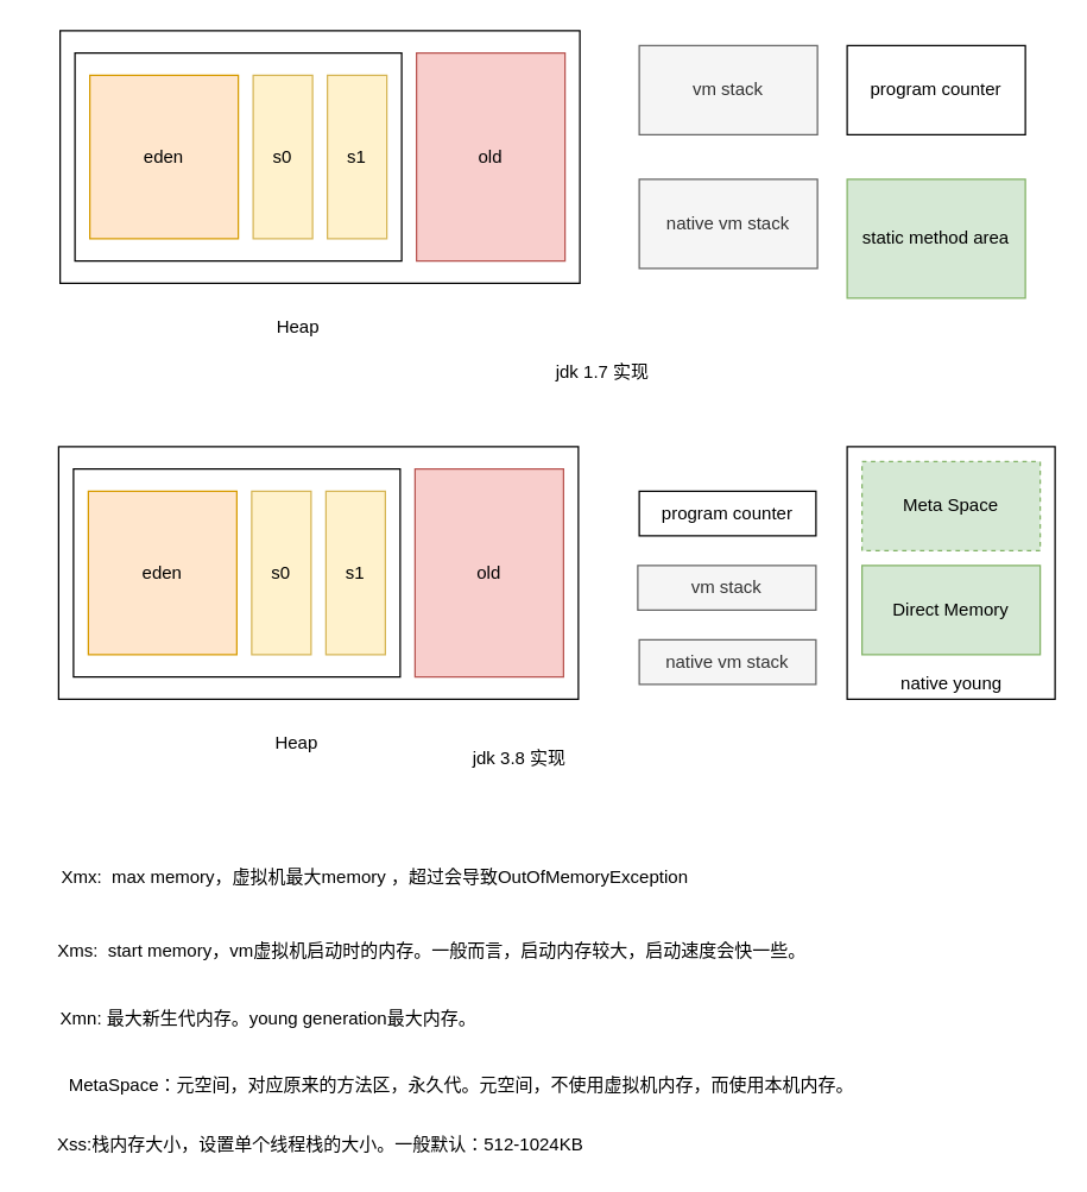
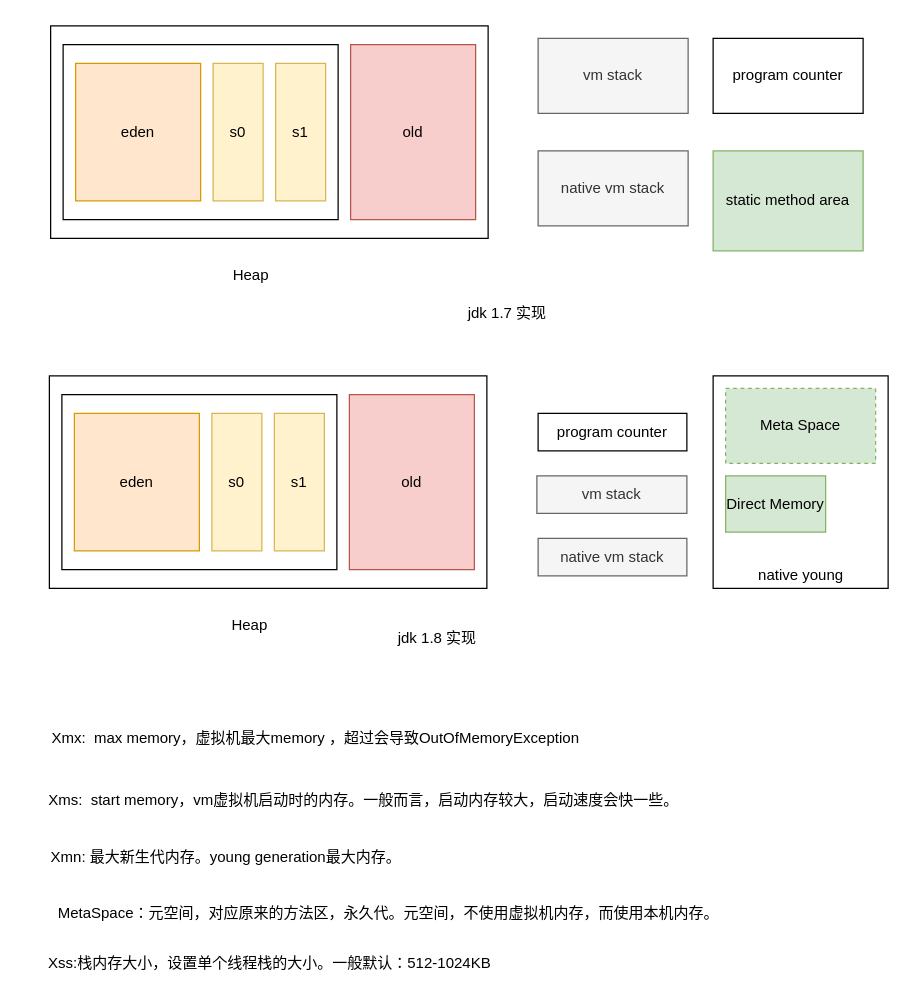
  <mxCell id="0" />
  <mxCell id="1" parent="0" />
  <mxCell id="2" value="" style="rounded=0;whiteSpace=wrap;html=1;" vertex="1" parent="1"><mxGeometry x="570" y="300" width="140" height="170" as="geometry" /></mxCell>
  <mxCell id="3" value="" style="rounded=0;whiteSpace=wrap;html=1;" vertex="1" parent="1"><mxGeometry x="40" y="20" width="350" height="170" as="geometry" /></mxCell>
  <mxCell id="4" value="vm stack" style="rounded=0;whiteSpace=wrap;html=1;fillColor=#f5f5f5;strokeColor=#666666;fontColor=#333333;" vertex="1" parent="1"><mxGeometry x="430" y="30" width="120" height="60" as="geometry" /></mxCell>
  <mxCell id="5" value="native vm stack" style="rounded=0;whiteSpace=wrap;html=1;fillColor=#f5f5f5;strokeColor=#666666;fontColor=#333333;" vertex="1" parent="1"><mxGeometry x="430" y="120" width="120" height="60" as="geometry" /></mxCell>
  <mxCell id="6" value="program counter" style="rounded=0;whiteSpace=wrap;html=1;" vertex="1" parent="1"><mxGeometry x="570" y="30" width="120" height="60" as="geometry" /></mxCell>
  <mxCell id="7" value="static method area" style="rounded=0;whiteSpace=wrap;html=1;fillColor=#d5e8d4;strokeColor=#82b366;" vertex="1" parent="1"><mxGeometry x="570" y="120" width="120" height="80" as="geometry" /></mxCell>
  <mxCell id="8" value="&amp;nbsp; &amp;nbsp; Xmx:&amp;nbsp; max memory，虚拟机最大memory ，超过会导致OutOfMemoryException&lt;br&gt;" style="text;html=1;align=center;verticalAlign=middle;resizable=0;points=[];autosize=1;strokeColor=none;" vertex="1" parent="1"><mxGeometry x="20" y="580" width="450" height="20" as="geometry" /></mxCell>
  <mxCell id="9" value="Xms:&amp;nbsp; start memory，vm虚拟机启动时的内存。一般而言，启动内存较大，启动速度会快一些。" style="text;html=1;align=center;verticalAlign=middle;resizable=0;points=[];autosize=1;strokeColor=none;" vertex="1" parent="1"><mxGeometry x="30" y="630" width="520" height="20" as="geometry" /></mxCell>
  <mxCell id="10" value="Xmn: 最大新生代内存。young generation最大内存。" style="text;html=1;align=center;verticalAlign=middle;resizable=0;points=[];autosize=1;strokeColor=none;" vertex="1" parent="1"><mxGeometry x="30" y="674.5" width="300" height="20" as="geometry" /></mxCell>
  <mxCell id="11" value="" style="rounded=0;whiteSpace=wrap;html=1;" vertex="1" parent="1"><mxGeometry x="50" y="35" width="220" height="140" as="geometry" /></mxCell>
  <mxCell id="12" value="old" style="rounded=0;whiteSpace=wrap;html=1;fillColor=#f8cecc;strokeColor=#b85450;" vertex="1" parent="1"><mxGeometry x="280" y="35" width="100" height="140" as="geometry" /></mxCell>
  <mxCell id="13" value="eden" style="rounded=0;whiteSpace=wrap;html=1;fillColor=#ffe6cc;strokeColor=#d79b00;" vertex="1" parent="1"><mxGeometry x="60" y="50" width="100" height="110" as="geometry" /></mxCell>
  <mxCell id="14" value="s0" style="rounded=0;whiteSpace=wrap;html=1;fillColor=#fff2cc;strokeColor=#d6b656;" vertex="1" parent="1"><mxGeometry x="170" y="50" width="40" height="110" as="geometry" /></mxCell>
  <mxCell id="15" value="s1" style="rounded=0;whiteSpace=wrap;html=1;fillColor=#fff2cc;strokeColor=#d6b656;" vertex="1" parent="1"><mxGeometry x="220" y="50" width="40" height="110" as="geometry" /></mxCell>
  <mxCell id="16" value="Heap" style="text;html=1;align=center;verticalAlign=middle;resizable=0;points=[];autosize=1;strokeColor=none;" vertex="1" parent="1"><mxGeometry x="180" y="210" width="40" height="20" as="geometry" /></mxCell>
  <mxCell id="17" value="MetaSpace：元空间，对应原来的方法区，永久代。元空间，不使用虚拟机内存，而使用本机内存。" style="text;html=1;align=center;verticalAlign=middle;resizable=0;points=[];autosize=1;strokeColor=none;" vertex="1" parent="1"><mxGeometry x="40" y="720" width="540" height="20" as="geometry" /></mxCell>
  <mxCell id="18" value="jdk 1.7 实现" style="text;html=1;align=center;verticalAlign=middle;resizable=0;points=[];autosize=1;strokeColor=none;" vertex="1" parent="1"><mxGeometry x="365" y="240" width="80" height="20" as="geometry" /></mxCell>
  <mxCell id="19" value="Xss:栈内存大小，设置单个线程栈的大小。一般默认：512-1024KB" style="text;html=1;align=center;verticalAlign=middle;resizable=0;points=[];autosize=1;strokeColor=none;" vertex="1" parent="1"><mxGeometry x="30" y="760" width="370" height="20" as="geometry" /></mxCell>
  <mxCell id="20" value="" style="rounded=0;whiteSpace=wrap;html=1;" vertex="1" parent="1"><mxGeometry x="39" y="300" width="350" height="170" as="geometry" /></mxCell>
  <mxCell id="21" value="vm stack" style="rounded=0;whiteSpace=wrap;html=1;fillColor=#f5f5f5;strokeColor=#666666;fontColor=#333333;" vertex="1" parent="1"><mxGeometry x="429" y="380" width="120" height="30" as="geometry" /></mxCell>
  <mxCell id="22" value="native vm stack" style="rounded=0;whiteSpace=wrap;html=1;fillColor=#f5f5f5;strokeColor=#666666;fontColor=#333333;" vertex="1" parent="1"><mxGeometry x="430" y="430" width="119" height="30" as="geometry" /></mxCell>
  <mxCell id="23" value="program counter" style="rounded=0;whiteSpace=wrap;html=1;" vertex="1" parent="1"><mxGeometry x="430" y="330" width="119" height="30" as="geometry" /></mxCell>
  <mxCell id="24" value="Meta Space" style="rounded=0;whiteSpace=wrap;html=1;fillColor=#d5e8d4;strokeColor=#82b366;dashed=1;" vertex="1" parent="1"><mxGeometry x="580" y="310" width="120" height="60" as="geometry" /></mxCell>
  <mxCell id="25" value="" style="rounded=0;whiteSpace=wrap;html=1;" vertex="1" parent="1"><mxGeometry x="49" y="315" width="220" height="140" as="geometry" /></mxCell>
  <mxCell id="26" value="old" style="rounded=0;whiteSpace=wrap;html=1;fillColor=#f8cecc;strokeColor=#b85450;" vertex="1" parent="1"><mxGeometry x="279" y="315" width="100" height="140" as="geometry" /></mxCell>
  <mxCell id="27" value="eden" style="rounded=0;whiteSpace=wrap;html=1;fillColor=#ffe6cc;strokeColor=#d79b00;" vertex="1" parent="1"><mxGeometry x="59" y="330" width="100" height="110" as="geometry" /></mxCell>
  <mxCell id="28" value="s0" style="rounded=0;whiteSpace=wrap;html=1;fillColor=#fff2cc;strokeColor=#d6b656;" vertex="1" parent="1"><mxGeometry x="169" y="330" width="40" height="110" as="geometry" /></mxCell>
  <mxCell id="29" value="s1" style="rounded=0;whiteSpace=wrap;html=1;fillColor=#fff2cc;strokeColor=#d6b656;" vertex="1" parent="1"><mxGeometry x="219" y="330" width="40" height="110" as="geometry" /></mxCell>
  <mxCell id="30" value="Heap" style="text;html=1;align=center;verticalAlign=middle;resizable=0;points=[];autosize=1;strokeColor=none;" vertex="1" parent="1"><mxGeometry x="179" y="490" width="40" height="20" as="geometry" /></mxCell>
- <mxCell id="31" value="jdk 3.8 实现" style="text;html=1;align=center;verticalAlign=middle;resizable=0;points=[];autosize=1;strokeColor=none;" vertex="1" parent="1"><mxGeometry x="309" y="500" width="80" height="20" as="geometry" /></mxCell>
- <mxCell id="32" value="Direct Memory" style="rounded=0;whiteSpace=wrap;html=1;fillColor=#d5e8d4;strokeColor=#82b366;" vertex="1" parent="1"><mxGeometry x="580" y="380" width="120" height="60" as="geometry" /></mxCell>
+ <mxCell id="31" value="jdk 1.8 实现" style="text;html=1;align=center;verticalAlign=middle;resizable=0;points=[];autosize=1;strokeColor=none;" vertex="1" parent="1"><mxGeometry x="309" y="500" width="80" height="20" as="geometry" /></mxCell>
+ <mxCell id="32" value="Direct Memory" style="rounded=0;whiteSpace=wrap;html=1;fillColor=#d5e8d4;strokeColor=#82b366;" vertex="1" parent="1"><mxGeometry x="580" y="380" width="80" height="45" as="geometry" /></mxCell>
  <mxCell id="33" value="native young" style="text;html=1;align=center;verticalAlign=middle;resizable=0;points=[];autosize=1;strokeColor=none;" vertex="1" parent="1"><mxGeometry x="595" y="450" width="90" height="20" as="geometry" /></mxCell>
